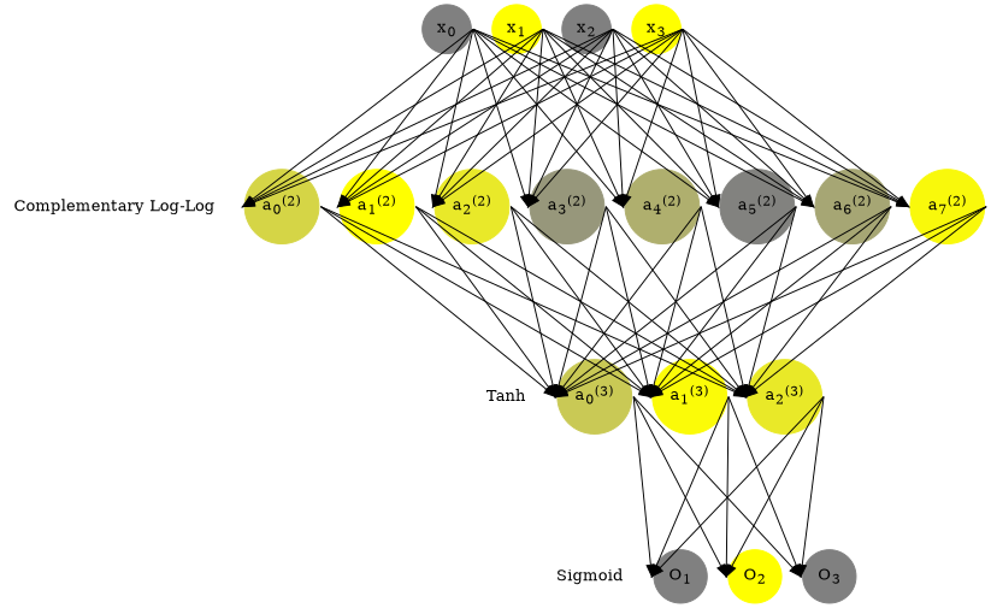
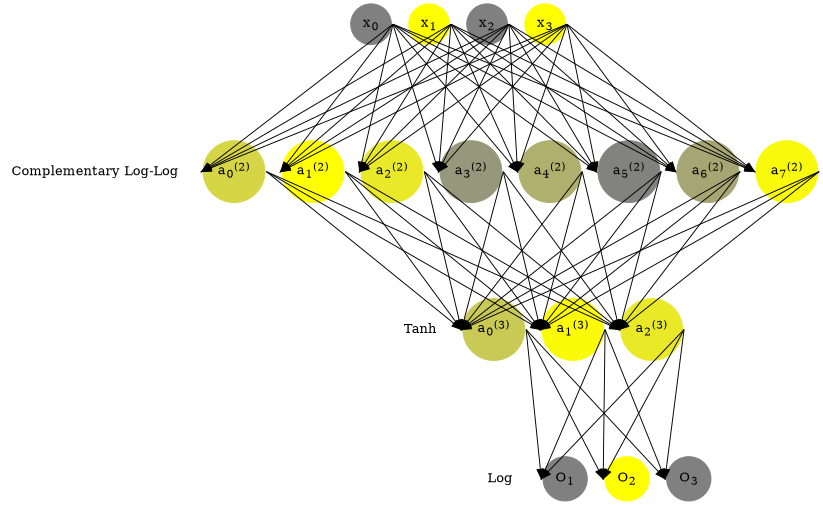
  digraph {
    rankdir=TB
    ranksep=1.4
    splines=false
    node [color="0.1667, 0.0, 0.5" fillcolor="0.1667, 0.0, 0.5" shape=circle style=filled]
    edge [headport=w style=solid tailport=e]
    n1 [label=<x<sub>0</sub>>]
    n2 [color="0.1667, 1.0, 1.0" fillcolor="0.1667, 1.0, 1.0" label=<x<sub>1</sub>>]
    n3 [label=<x<sub>2</sub>>]
    n4 [color="0.1667, 1.0, 1.0" fillcolor="0.1667, 1.0, 1.0" label=<x<sub>3</sub>>]
    n5 [color="0.1667, 0.668483, 0.834241" fillcolor="0.1667, 0.668483, 0.834241" label=<a<sub>0</sub><sup>(2)</sup>>]
    n6 [color="0.1667, 1.000000, 1.000000" fillcolor="0.1667, 1.000000, 1.000000" label=<a<sub>1</sub><sup>(2)</sup>>]
    n7 [color="0.1667, 0.824249, 0.912124" fillcolor="0.1667, 0.824249, 0.912124" label=<a<sub>2</sub><sup>(2)</sup>>]
    n8 [color="0.1667, 0.183373, 0.591687" fillcolor="0.1667, 0.183373, 0.591687" label=<a<sub>3</sub><sup>(2)</sup>>]
    n9 [color="0.1667, 0.372405, 0.686203" fillcolor="0.1667, 0.372405, 0.686203" label=<a<sub>4</sub><sup>(2)</sup>>]
    n10 [color="0.1667, 0.017633, 0.508817" fillcolor="0.1667, 0.017633, 0.508817" label=<a<sub>5</sub><sup>(2)</sup>>]
    n11 [color="0.1667, 0.302977, 0.651488" fillcolor="0.1667, 0.302977, 0.651488" label=<a<sub>6</sub><sup>(2)</sup>>]
    n12 [color="0.1667, 0.952095, 0.976047" fillcolor="0.1667, 0.952095, 0.976047" label=<a<sub>7</sub><sup>(2)</sup>>]
    n13 [color="0.1667, 0.575176, 0.787588" fillcolor="0.1667, 0.575176, 0.787588" label=<a<sub>0</sub><sup>(3)</sup>>]
    n14 [color="0.1667, 0.964959, 0.982480" fillcolor="0.1667, 0.964959, 0.982480" label=<a<sub>1</sub><sup>(3)</sup>>]
    n15 [color="0.1667, 0.826972, 0.913486" fillcolor="0.1667, 0.826972, 0.913486" label=<a<sub>2</sub><sup>(3)</sup>>]
    n16 [label=<O<sub>1</sub>>]
    n17 [color="0.1667, 1.0, 1.0" fillcolor="0.1667, 1.0, 1.0" label=<O<sub>2</sub>>]
    n18 [label=<O<sub>3</sub>>]
    n19 [label="Complementary Log-Log" shape=plaintext color="" fillcolor="" style=""]
    n20 [label=Tanh shape=plaintext color="" fillcolor="" style=""]
-   n21 [label=Sigmoid shape=plaintext color="" fillcolor="" style=""]
+   n21 [label=Log shape=plaintext color="" fillcolor="" style=""]
    subgraph sub_1 {
      n1
    }
    subgraph sub_2 {
      n2
    }
    subgraph sub_3 {
      n3
    }
    subgraph sub_4 {
      n4
    }
    subgraph sub_5 {
      n5
    }
    subgraph sub_6 {
      n6
    }
    subgraph sub_7 {
      n7
    }
    subgraph sub_8 {
      n8
    }
    subgraph sub_9 {
      n9
    }
    subgraph sub_10 {
      n10
    }
    subgraph sub_11 {
      n11
    }
    subgraph sub_12 {
      n12
    }
    subgraph sub_13 {
      n13
    }
    subgraph sub_14 {
      n14
    }
    subgraph sub_15 {
      n15
    }
    subgraph sub_16 {
      n16
    }
    subgraph sub_17 {
      n17
    }
    subgraph sub_18 {
      n18
    }
    subgraph sub_19 {
      rank=same
      n1
      n2
      n3
      n4
    }
    subgraph sub_20 {
      rank=same
      n5
      n6
      n7
      n8
      n9
      n10
      n11
      n12
    }
    subgraph sub_21 {
      rank=same
      n13
      n14
      n15
    }
    subgraph sub_22 {
      rank=same
      n16
      n17
      n18
    }
    subgraph sub_23 {
      rank=same
      n5
      n19
    }
    subgraph sub_24 {
      rank=same
      n13
      n20
    }
    subgraph sub_25 {
      rank=same
      n16
      n21
    }
    n1 -> n2 [style=invis]
    n1 -> n5
    n1 -> n6
    n1 -> n7
    n1 -> n8
    n1 -> n9
    n1 -> n10
    n1 -> n11
    n1 -> n12
    n2 -> n3 [style=invis]
    n2 -> n5
    n2 -> n6
    n2 -> n7
    n2 -> n8
    n2 -> n9
    n2 -> n10
    n2 -> n11
    n2 -> n12
    n3 -> n4 [style=invis]
    n3 -> n5
    n3 -> n6
    n3 -> n7
    n3 -> n8
    n3 -> n9
    n3 -> n10
    n3 -> n11
    n3 -> n12
    n4 -> n5
    n4 -> n6
    n4 -> n7
    n4 -> n8
    n4 -> n9
    n4 -> n10
    n4 -> n11
    n4 -> n12
    n5 -> n6 [style=invis]
    n5 -> n13
    n5 -> n14
    n5 -> n15
    n6 -> n7 [style=invis]
    n6 -> n13
    n6 -> n14
    n6 -> n15
    n7 -> n8 [style=invis]
    n7 -> n13
    n7 -> n14
    n7 -> n15
    n8 -> n9 [style=invis]
    n8 -> n13
    n8 -> n14
    n8 -> n15
    n9 -> n10 [style=invis]
    n9 -> n13
    n9 -> n14
    n9 -> n15
    n10 -> n11 [style=invis]
    n10 -> n13
    n10 -> n14
    n10 -> n15
    n11 -> n12 [style=invis]
    n11 -> n13
    n11 -> n14
    n11 -> n15
    n12 -> n13
    n12 -> n14
    n12 -> n15
    n13 -> n14 [style=invis]
    n13 -> n16
    n13 -> n17
    n13 -> n18
    n14 -> n15 [style=invis]
    n14 -> n16
    n14 -> n17
    n14 -> n18
    n15 -> n16
    n15 -> n17
    n15 -> n18
    n16 -> n17 [style=invis]
    n17 -> n18 [style=invis]
    n19 -> n5 [style=invis]
    n20 -> n13 [style=invis]
    n21 -> n16 [style=invis]
  }
